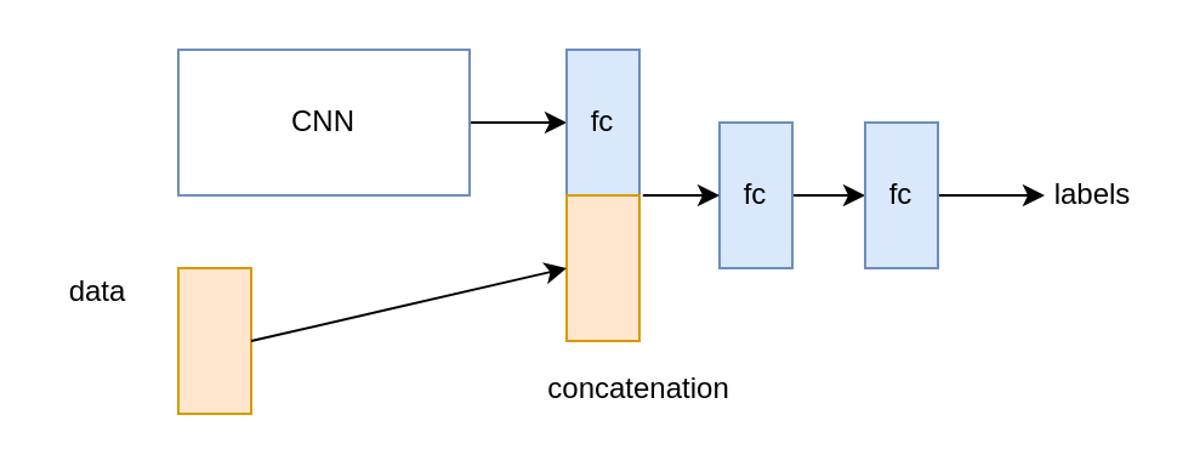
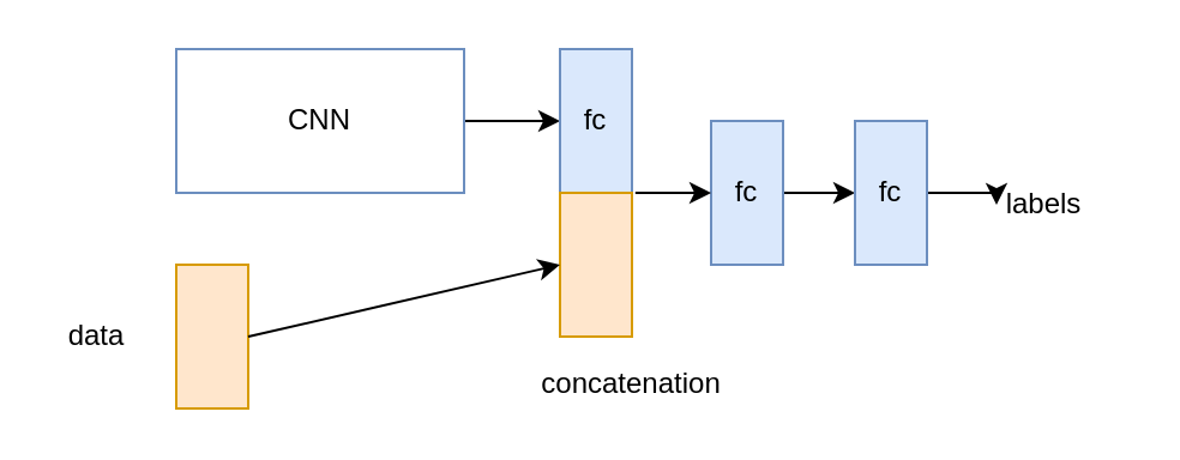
  <mxCell id="0" />
  <mxCell id="1" parent="0" />
  <mxCell id="2" style="edgeStyle=orthogonalEdgeStyle;rounded=0;orthogonalLoop=1;jettySize=auto;html=1;exitX=1;exitY=0.5;exitDx=0;exitDy=0;entryX=0;entryY=0.5;entryDx=0;entryDy=0;" edge="1" parent="1" source="3" target="4"><mxGeometry relative="1" as="geometry" /></mxCell>
  <mxCell id="3" value="CNN" style="rounded=0;whiteSpace=wrap;html=1;fillColor=#ffffff;strokeColor=#6c8ebf;" vertex="1" parent="1"><mxGeometry x="73" y="20" width="120" height="60" as="geometry" /></mxCell>
  <mxCell id="4" value="fc" style="rounded=0;whiteSpace=wrap;html=1;fillColor=#dae8fc;strokeColor=#6c8ebf;" vertex="1" parent="1"><mxGeometry x="233" y="20" width="30" height="60" as="geometry" /></mxCell>
  <mxCell id="5" style="edgeStyle=orthogonalEdgeStyle;rounded=0;orthogonalLoop=1;jettySize=auto;html=1;exitX=1;exitY=0.5;exitDx=0;exitDy=0;entryX=0;entryY=0.5;entryDx=0;entryDy=0;" edge="1" parent="1" source="6" target="8"><mxGeometry relative="1" as="geometry" /></mxCell>
  <mxCell id="6" value="fc" style="rounded=0;whiteSpace=wrap;html=1;fillColor=#dae8fc;strokeColor=#6c8ebf;" vertex="1" parent="1"><mxGeometry x="296" y="50" width="30" height="60" as="geometry" /></mxCell>
  <mxCell id="7" style="edgeStyle=orthogonalEdgeStyle;rounded=0;orthogonalLoop=1;jettySize=auto;html=1;exitX=1;exitY=0.5;exitDx=0;exitDy=0;entryX=0;entryY=0.5;entryDx=0;entryDy=0;" edge="1" parent="1" source="8" target="15"><mxGeometry relative="1" as="geometry" /></mxCell>
  <mxCell id="8" value="fc" style="rounded=0;whiteSpace=wrap;html=1;fillColor=#dae8fc;strokeColor=#6c8ebf;" vertex="1" parent="1"><mxGeometry x="356" y="50" width="30" height="60" as="geometry" /></mxCell>
  <mxCell id="9" value="" style="rounded=0;whiteSpace=wrap;html=1;fillColor=#ffe6cc;strokeColor=#d79b00;" vertex="1" parent="1"><mxGeometry x="233" y="80" width="30" height="60" as="geometry" /></mxCell>
- <mxCell id="10" value="data" style="text;html=1;strokeColor=none;fillColor=none;align=center;verticalAlign=middle;whiteSpace=wrap;rounded=0;" vertex="1" parent="1"><mxGeometry x="20" y="110" width="40" height="20" as="geometry" /></mxCell>
+ <mxCell id="10" value="data" style="text;html=1;strokeColor=none;fillColor=none;align=center;verticalAlign=middle;whiteSpace=wrap;rounded=0;" vertex="1" parent="1"><mxGeometry x="20" y="130" width="40" height="20" as="geometry" /></mxCell>
  <mxCell id="11" value="" style="rounded=0;whiteSpace=wrap;html=1;fillColor=#ffe6cc;strokeColor=#d79b00;" vertex="1" parent="1"><mxGeometry x="73" y="110" width="30" height="60" as="geometry" /></mxCell>
  <mxCell id="12" value="" style="endArrow=classic;html=1;exitX=1;exitY=0.5;exitDx=0;exitDy=0;entryX=0;entryY=0.5;entryDx=0;entryDy=0;" edge="1" parent="1" source="11" target="9"><mxGeometry width="50" height="50" relative="1" as="geometry"><mxPoint x="20" y="240" as="sourcePoint" /><mxPoint x="70" y="190" as="targetPoint" /></mxGeometry></mxCell>
  <mxCell id="13" value="concatenation" style="text;html=1;strokeColor=none;fillColor=none;align=center;verticalAlign=middle;whiteSpace=wrap;rounded=0;" vertex="1" parent="1"><mxGeometry x="243" y="150" width="40" height="20" as="geometry" /></mxCell>
  <mxCell id="14" value="" style="endArrow=classic;html=1;entryX=0;entryY=0.5;entryDx=0;entryDy=0;exitX=1.047;exitY=0;exitDx=0;exitDy=0;exitPerimeter=0;" edge="1" parent="1" source="9" target="6"><mxGeometry width="50" height="50" relative="1" as="geometry"><mxPoint x="20" y="240" as="sourcePoint" /><mxPoint x="70" y="190" as="targetPoint" /></mxGeometry></mxCell>
- <mxCell id="15" value="labels&lt;br&gt;" style="text;html=1;strokeColor=none;fillColor=none;align=center;verticalAlign=middle;whiteSpace=wrap;rounded=0;" vertex="1" parent="1"><mxGeometry x="430" y="70" width="40" height="20" as="geometry" /></mxCell>
+ <mxCell id="15" value="labels&lt;br&gt;" style="text;html=1;strokeColor=none;fillColor=none;align=center;verticalAlign=middle;whiteSpace=wrap;rounded=0;" vertex="1" parent="1"><mxGeometry x="415" y="75" width="40" height="20" as="geometry" /></mxCell>
